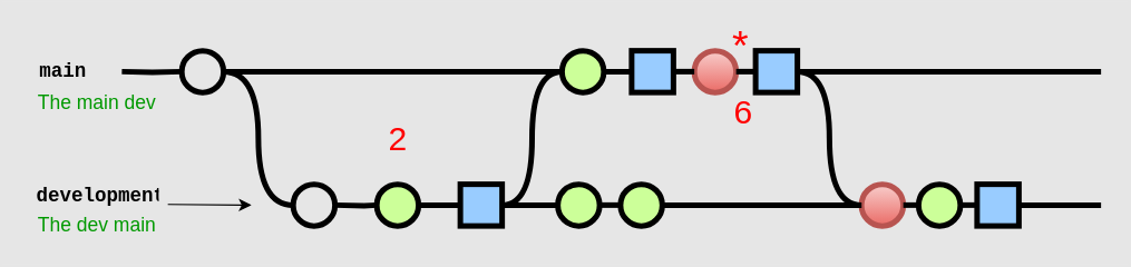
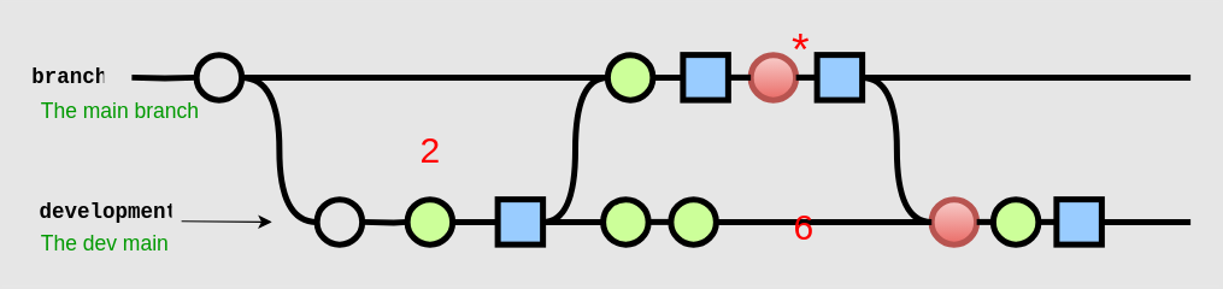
  <mxCell id="0" />
  <mxCell id="1" parent="0" />
  <mxCell id="2" value="" style="edgeStyle=orthogonalEdgeStyle;rounded=0;html=1;jettySize=auto;orthogonalLoop=1;strokeWidth=4;endArrow=none;endFill=0;startArrow=none;" edge="1" parent="1" source="35"><mxGeometry x="116.25" y="50" as="geometry"><mxPoint x="87" y="51" as="sourcePoint" /><mxPoint x="790" y="51" as="targetPoint" /></mxGeometry></mxCell>
- <mxCell id="3" value="main" style="text;html=1;strokeColor=none;fillColor=none;align=center;verticalAlign=middle;whiteSpace=wrap;overflow=hidden;fontSize=14;fontStyle=1;fontFamily=Courier New;" vertex="1" parent="1"><mxGeometry x="20" y="30" width="50" height="42" as="geometry" /></mxCell>
+ <mxCell id="3" value="branch" style="text;html=1;strokeColor=none;fillColor=none;align=center;verticalAlign=middle;whiteSpace=wrap;overflow=hidden;fontSize=14;fontStyle=1;fontFamily=Courier New;" vertex="1" parent="1"><mxGeometry x="20" y="30" width="50" height="42" as="geometry" /></mxCell>
  <mxCell id="4" value="The dev main" style="text;html=1;strokeColor=none;fillColor=none;align=left;verticalAlign=middle;whiteSpace=wrap;overflow=hidden;fontSize=14;fontStyle=0;fontColor=#009900;" vertex="1" parent="1"><mxGeometry x="25.25" y="150" width="104.75" height="20" as="geometry" /></mxCell>
  <mxCell id="5" value="development" style="text;html=1;strokeColor=none;fillColor=none;align=center;verticalAlign=middle;whiteSpace=wrap;overflow=hidden;fontSize=14;fontStyle=1;fontFamily=Courier New;" vertex="1" parent="1"><mxGeometry x="25.25" y="120" width="90" height="42" as="geometry" /></mxCell>
- <mxCell id="6" value="The main dev&lt;br&gt;" style="text;html=1;strokeColor=none;fillColor=none;align=left;verticalAlign=middle;whiteSpace=wrap;overflow=hidden;fontSize=14;fontStyle=0;fontColor=#009900;" vertex="1" parent="1"><mxGeometry x="25.25" y="62" width="114.75" height="20" as="geometry" /></mxCell>
+ <mxCell id="6" value="The main branch&lt;br&gt;" style="text;html=1;strokeColor=none;fillColor=none;align=left;verticalAlign=middle;whiteSpace=wrap;overflow=hidden;fontSize=14;fontStyle=0;fontColor=#009900;" vertex="1" parent="1"><mxGeometry x="25.25" y="62" width="114.75" height="20" as="geometry" /></mxCell>
  <mxCell id="7" style="edgeStyle=orthogonalEdgeStyle;curved=1;rounded=0;html=1;endArrow=none;endFill=0;jettySize=auto;orthogonalLoop=1;strokeWidth=4;fontSize=15;exitX=1;exitY=0.5;exitDx=0;exitDy=0;exitPerimeter=0;entryX=0;entryY=0.5;entryDx=0;entryDy=0;entryPerimeter=0;" edge="1" parent="1" source="8" target="10"><mxGeometry relative="1" as="geometry"><mxPoint x="230" y="162" as="sourcePoint" /><mxPoint x="200" y="180" as="targetPoint" /></mxGeometry></mxCell>
  <mxCell id="8" value="" style="verticalLabelPosition=bottom;verticalAlign=top;html=1;strokeWidth=4;shape=mxgraph.flowchart.on-page_reference;plain-blue;gradientColor=none;fillColor=#E6E6E6;strokeColor=#000000;" vertex="1" parent="1"><mxGeometry x="130" y="36" width="30" height="30" as="geometry" /></mxCell>
  <mxCell id="9" value="" style="edgeStyle=orthogonalEdgeStyle;rounded=0;html=1;jettySize=auto;orthogonalLoop=1;strokeWidth=4;endArrow=none;endFill=0;" edge="1" parent="1" target="8"><mxGeometry x="116.25" y="50" as="geometry"><mxPoint x="87" y="51" as="sourcePoint" /><mxPoint x="790" y="51" as="targetPoint" /></mxGeometry></mxCell>
  <mxCell id="10" value="" style="verticalLabelPosition=bottom;verticalAlign=top;html=1;strokeWidth=4;shape=mxgraph.flowchart.on-page_reference;plain-blue;gradientColor=none;fillColor=#E6E6E6;strokeColor=#000000;" vertex="1" parent="1"><mxGeometry x="210" y="132" width="30" height="30" as="geometry" /></mxCell>
  <mxCell id="11" value="" style="edgeStyle=orthogonalEdgeStyle;rounded=0;html=1;jettySize=auto;orthogonalLoop=1;strokeWidth=4;endArrow=none;endFill=0;startArrow=none;" edge="1" parent="1" source="29"><mxGeometry x="196.25" y="146" as="geometry"><mxPoint x="240" y="147" as="sourcePoint" /><mxPoint x="790" y="147" as="targetPoint" /></mxGeometry></mxCell>
  <mxCell id="12" value="" style="endArrow=classic;html=1;strokeWidth=1;fontFamily=Courier New;fontColor=#009900;" edge="1" parent="1"><mxGeometry width="50" height="50" relative="1" as="geometry"><mxPoint x="120" y="146.5" as="sourcePoint" /><mxPoint x="180" y="147" as="targetPoint" /></mxGeometry></mxCell>
  <mxCell id="13" value="" style="verticalLabelPosition=bottom;verticalAlign=top;html=1;strokeWidth=4;shape=mxgraph.flowchart.on-page_reference;plain-blue;gradientColor=none;fillColor=#CCFF99;strokeColor=#000000;" vertex="1" parent="1"><mxGeometry x="270" y="132" width="30" height="30" as="geometry" /></mxCell>
  <mxCell id="14" value="" style="edgeStyle=orthogonalEdgeStyle;rounded=0;html=1;jettySize=auto;orthogonalLoop=1;strokeWidth=4;endArrow=none;endFill=0;startArrow=none;" edge="1" parent="1" target="13"><mxGeometry x="196.25" y="146" as="geometry"><mxPoint x="240" y="147" as="sourcePoint" /><mxPoint x="790" y="147" as="targetPoint" /></mxGeometry></mxCell>
  <mxCell id="15" value="" style="whiteSpace=wrap;html=1;aspect=fixed;fillColor=#99CCFF;strokeWidth=4;" vertex="1" parent="1"><mxGeometry x="330" y="132" width="30" height="30" as="geometry" /></mxCell>
  <mxCell id="16" value="" style="edgeStyle=orthogonalEdgeStyle;rounded=0;html=1;jettySize=auto;orthogonalLoop=1;strokeWidth=4;endArrow=none;endFill=0;startArrow=none;" edge="1" parent="1" source="13" target="15"><mxGeometry x="196.25" y="146" as="geometry"><mxPoint x="300" y="147" as="sourcePoint" /><mxPoint x="790" y="147" as="targetPoint" /></mxGeometry></mxCell>
  <mxCell id="17" style="edgeStyle=orthogonalEdgeStyle;curved=1;rounded=0;html=1;endArrow=none;endFill=0;jettySize=auto;orthogonalLoop=1;strokeWidth=4;fontSize=15;exitX=0;exitY=0.5;exitDx=0;exitDy=0;exitPerimeter=0;entryX=1;entryY=0.5;entryDx=0;entryDy=0;" edge="1" parent="1" source="18" target="15"><mxGeometry relative="1" as="geometry"><mxPoint x="170" y="61" as="sourcePoint" /><mxPoint x="220" y="157" as="targetPoint" /></mxGeometry></mxCell>
  <mxCell id="18" value="" style="verticalLabelPosition=bottom;verticalAlign=top;html=1;strokeWidth=4;shape=mxgraph.flowchart.on-page_reference;plain-blue;gradientColor=none;fillColor=#CCFF99;strokeColor=#000000;" vertex="1" parent="1"><mxGeometry x="403" y="36" width="30" height="30" as="geometry" /></mxCell>
  <mxCell id="19" value="" style="edgeStyle=orthogonalEdgeStyle;rounded=0;html=1;jettySize=auto;orthogonalLoop=1;strokeWidth=4;endArrow=none;endFill=0;startArrow=none;" edge="1" parent="1" source="8" target="18"><mxGeometry x="116.25" y="50" as="geometry"><mxPoint x="160" y="51" as="sourcePoint" /><mxPoint x="790" y="51" as="targetPoint" /></mxGeometry></mxCell>
  <mxCell id="20" value="" style="whiteSpace=wrap;html=1;aspect=fixed;fillColor=#99CCFF;strokeWidth=4;" vertex="1" parent="1"><mxGeometry x="453" y="36" width="30" height="30" as="geometry" /></mxCell>
  <mxCell id="21" value="" style="edgeStyle=orthogonalEdgeStyle;rounded=0;html=1;jettySize=auto;orthogonalLoop=1;strokeWidth=4;endArrow=none;endFill=0;startArrow=none;" edge="1" parent="1" source="18" target="20"><mxGeometry x="116.25" y="50" as="geometry"><mxPoint x="433" y="51" as="sourcePoint" /><mxPoint x="790" y="51" as="targetPoint" /></mxGeometry></mxCell>
  <mxCell id="22" value="" style="verticalLabelPosition=bottom;verticalAlign=top;html=1;strokeWidth=4;shape=mxgraph.flowchart.on-page_reference;plain-blue;gradientColor=#EA6B66;strokeColor=#B85450;fillColor=#F8CECC;" vertex="1" parent="1"><mxGeometry x="498" y="36" width="30" height="30" as="geometry" /></mxCell>
  <mxCell id="23" value="" style="edgeStyle=orthogonalEdgeStyle;rounded=0;html=1;jettySize=auto;orthogonalLoop=1;strokeWidth=4;endArrow=none;endFill=0;startArrow=none;entryX=0;entryY=0.5;entryDx=0;entryDy=0;entryPerimeter=0;exitX=1;exitY=0.5;exitDx=0;exitDy=0;" edge="1" parent="1" source="20" target="22"><mxGeometry x="116.25" y="50" as="geometry"><mxPoint x="483" y="51" as="sourcePoint" /><mxPoint x="790" y="51" as="targetPoint" /></mxGeometry></mxCell>
  <mxCell id="24" value="" style="verticalLabelPosition=bottom;verticalAlign=top;html=1;strokeWidth=4;shape=mxgraph.flowchart.on-page_reference;plain-blue;gradientColor=#EA6B66;strokeColor=#B85450;fillColor=#F8CECC;" vertex="1" parent="1"><mxGeometry x="618" y="132" width="30" height="30" as="geometry" /></mxCell>
  <mxCell id="25" value="" style="edgeStyle=orthogonalEdgeStyle;rounded=0;html=1;jettySize=auto;orthogonalLoop=1;strokeWidth=4;endArrow=none;endFill=0;startArrow=none;entryX=0;entryY=0.5;entryDx=0;entryDy=0;entryPerimeter=0;" edge="1" parent="1" source="15" target="27"><mxGeometry x="196.25" y="146" as="geometry"><mxPoint x="360" y="147" as="sourcePoint" /><mxPoint x="790" y="147" as="targetPoint" /></mxGeometry></mxCell>
  <mxCell id="26" value="" style="verticalLabelPosition=bottom;verticalAlign=top;html=1;strokeWidth=4;shape=mxgraph.flowchart.on-page_reference;plain-blue;gradientColor=none;fillColor=#CCFF99;strokeColor=#000000;" vertex="1" parent="1"><mxGeometry x="445" y="132" width="30" height="30" as="geometry" /></mxCell>
  <mxCell id="27" value="" style="verticalLabelPosition=bottom;verticalAlign=top;html=1;strokeWidth=4;shape=mxgraph.flowchart.on-page_reference;plain-blue;gradientColor=none;fillColor=#CCFF99;strokeColor=#000000;" vertex="1" parent="1"><mxGeometry x="400" y="132" width="30" height="30" as="geometry" /></mxCell>
  <mxCell id="28" style="edgeStyle=orthogonalEdgeStyle;curved=1;rounded=0;html=1;endArrow=none;endFill=0;jettySize=auto;orthogonalLoop=1;strokeWidth=4;fontSize=15;exitX=1;exitY=0.5;exitDx=0;exitDy=0;entryX=0;entryY=0.5;entryDx=0;entryDy=0;entryPerimeter=0;" edge="1" parent="1" source="35" target="24"><mxGeometry relative="1" as="geometry"><mxPoint x="413" y="61" as="sourcePoint" /><mxPoint x="555" y="150" as="targetPoint" /></mxGeometry></mxCell>
  <mxCell id="29" value="" style="whiteSpace=wrap;html=1;aspect=fixed;fillColor=#99CCFF;strokeWidth=4;" vertex="1" parent="1"><mxGeometry x="701" y="132" width="30" height="30" as="geometry" /></mxCell>
  <mxCell id="30" value="" style="edgeStyle=orthogonalEdgeStyle;rounded=0;html=1;jettySize=auto;orthogonalLoop=1;strokeWidth=4;endArrow=none;endFill=0;startArrow=none;exitX=1;exitY=0.5;exitDx=0;exitDy=0;exitPerimeter=0;entryX=0;entryY=0.5;entryDx=0;entryDy=0;" edge="1" parent="1" source="31" target="29"><mxGeometry x="196.25" y="146" as="geometry"><mxPoint x="610" y="147" as="sourcePoint" /><mxPoint x="670" y="147" as="targetPoint" /></mxGeometry></mxCell>
  <mxCell id="31" value="" style="verticalLabelPosition=bottom;verticalAlign=top;html=1;strokeWidth=4;shape=mxgraph.flowchart.on-page_reference;plain-blue;gradientColor=none;fillColor=#CCFF99;strokeColor=#000000;" vertex="1" parent="1"><mxGeometry x="659" y="132" width="30" height="30" as="geometry" /></mxCell>
  <mxCell id="32" value="" style="edgeStyle=orthogonalEdgeStyle;rounded=0;html=1;jettySize=auto;orthogonalLoop=1;strokeWidth=4;endArrow=none;endFill=0;startArrow=none;entryX=0;entryY=0.5;entryDx=0;entryDy=0;entryPerimeter=0;exitX=1;exitY=0.5;exitDx=0;exitDy=0;exitPerimeter=0;" edge="1" parent="1" source="27" target="26"><mxGeometry x="206.25" y="156" as="geometry"><mxPoint x="370" y="157" as="sourcePoint" /><mxPoint x="410" y="157" as="targetPoint" /></mxGeometry></mxCell>
  <mxCell id="33" value="" style="edgeStyle=orthogonalEdgeStyle;rounded=0;html=1;jettySize=auto;orthogonalLoop=1;strokeWidth=4;endArrow=none;endFill=0;startArrow=none;entryX=0;entryY=0.5;entryDx=0;entryDy=0;entryPerimeter=0;exitX=1;exitY=0.5;exitDx=0;exitDy=0;exitPerimeter=0;" edge="1" parent="1" source="26" target="24"><mxGeometry x="216.25" y="166" as="geometry"><mxPoint x="380" y="167" as="sourcePoint" /><mxPoint x="420" y="167" as="targetPoint" /></mxGeometry></mxCell>
  <mxCell id="34" value="" style="edgeStyle=orthogonalEdgeStyle;rounded=0;html=1;jettySize=auto;orthogonalLoop=1;strokeWidth=4;endArrow=none;endFill=0;startArrow=none;exitX=1;exitY=0.5;exitDx=0;exitDy=0;exitPerimeter=0;entryX=0;entryY=0.5;entryDx=0;entryDy=0;entryPerimeter=0;" edge="1" parent="1" source="24" target="31"><mxGeometry x="206.25" y="156" as="geometry"><mxPoint x="662" y="157" as="sourcePoint" /><mxPoint x="620" y="147" as="targetPoint" /></mxGeometry></mxCell>
  <mxCell id="35" value="" style="whiteSpace=wrap;html=1;aspect=fixed;fillColor=#99CCFF;strokeWidth=4;" vertex="1" parent="1"><mxGeometry x="542" y="36" width="30" height="30" as="geometry" /></mxCell>
  <mxCell id="36" value="" style="edgeStyle=orthogonalEdgeStyle;rounded=0;html=1;jettySize=auto;orthogonalLoop=1;strokeWidth=4;endArrow=none;endFill=0;startArrow=none;exitX=1;exitY=0.5;exitDx=0;exitDy=0;exitPerimeter=0;entryX=0;entryY=0.5;entryDx=0;entryDy=0;" edge="1" parent="1" source="22" target="35"><mxGeometry x="116.25" y="50" as="geometry"><mxPoint x="535" y="51" as="sourcePoint" /><mxPoint x="790" y="51" as="targetPoint" /></mxGeometry></mxCell>
  <mxCell id="37" value="&lt;font style=&quot;font-size: 24px&quot; color=&quot;#FF0000&quot;&gt;2&lt;/font&gt;" style="text;html=1;strokeColor=none;fillColor=none;align=center;verticalAlign=middle;whiteSpace=wrap;rounded=0;labelBorderColor=none;" vertex="1" parent="1"><mxGeometry x="271.5" y="85" width="27" height="30" as="geometry" /></mxCell>
- <mxCell id="38" value="&lt;font style=&quot;font-size: 24px&quot; color=&quot;#FF0000&quot;&gt;6&lt;/font&gt;" style="text;html=1;strokeColor=none;fillColor=none;align=center;verticalAlign=middle;whiteSpace=wrap;rounded=0;labelBorderColor=none;" vertex="1" parent="1"><mxGeometry x="519.75" y="66" width="27" height="30" as="geometry" /></mxCell>
+ <mxCell id="38" value="&lt;font style=&quot;font-size: 24px&quot; color=&quot;#FF0000&quot;&gt;6&lt;/font&gt;" style="text;html=1;strokeColor=none;fillColor=none;align=center;verticalAlign=middle;whiteSpace=wrap;rounded=0;labelBorderColor=none;" vertex="1" parent="1"><mxGeometry x="519.75" y="136" width="27" height="30" as="geometry" /></mxCell>
  <mxCell id="39" value="&lt;font style=&quot;font-size: 30px&quot; color=&quot;#FF0000&quot;&gt;*&lt;/font&gt;" style="text;html=1;strokeColor=none;fillColor=none;align=center;verticalAlign=middle;whiteSpace=wrap;rounded=0;labelBorderColor=none;" vertex="1" parent="1"><mxGeometry x="518" y="20" width="27" height="23" as="geometry" /></mxCell>
